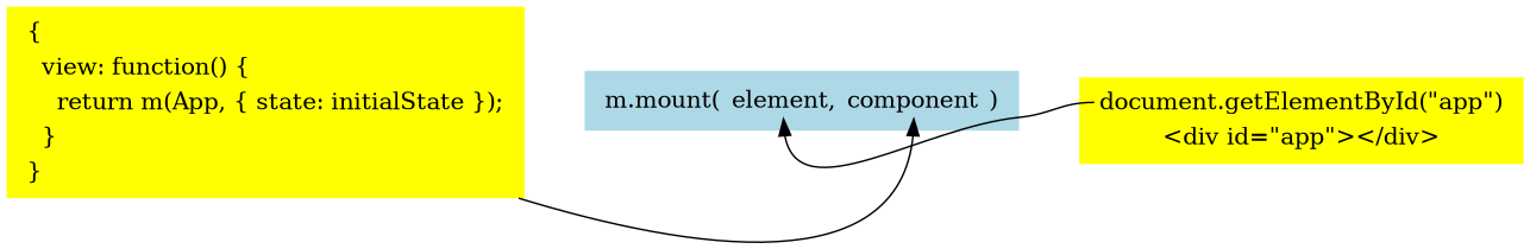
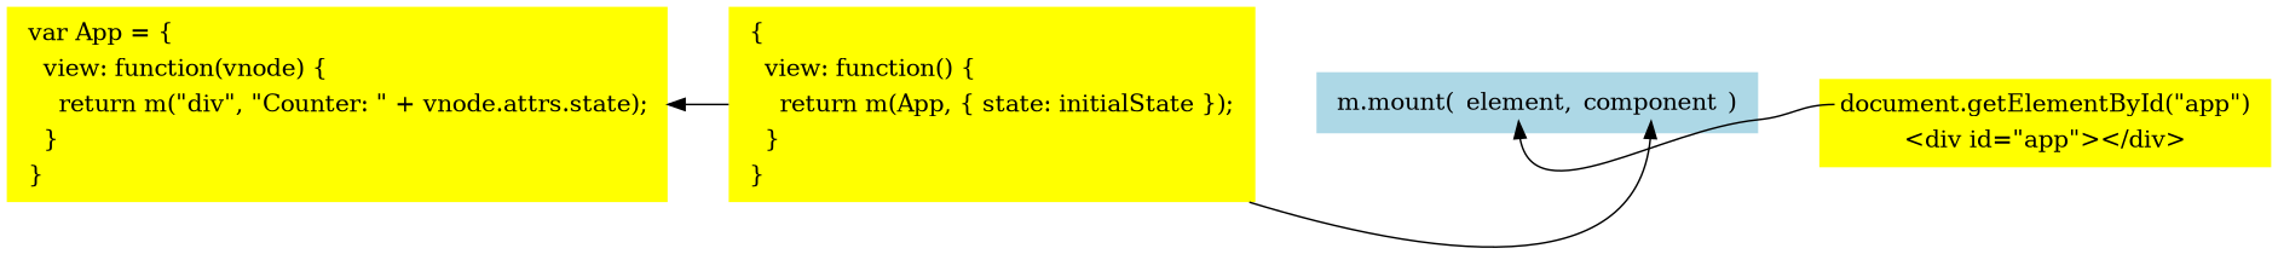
  digraph {
    rankdir=LR
    node [fillcolor=yellow shape=plaintext style=filled]
    edge [dir=back]
    n1 [fillcolor=lightblue label=<     <table border="0">       <tr>         <td>m.mount(</td>         <td port="element">element,</td>         <td port="component">component</td>         <td>)</td>       </tr>     </table>   >]
    n2 [label=<     <table border="0">       <tr>         <td port="app">document.getElementById("app")</td>       </tr>       <tr>         <td>&lt;div id="app"&gt;&lt;/div&gt;</td>       </tr>     </table>   >]
    n3 [label=<     <table border="0">       <tr>         <td port="mview" align="left">{</td>       </tr>       <tr>         <td align="left">  view: function() { </td>       </tr>       <tr>         <td align="left">    return m(App, { state: initialState });</td>       </tr>       <tr>         <td align="left">  }</td>       </tr>       <tr>         <td align="left">}</td>       </tr>     </table>   >]
+   n4 [label=<     <table border="0">       <tr>         <td port="mview" align="left">var App = {</td>       </tr>       <tr>         <td align="left">  view: function(vnode) { </td>       </tr>       <tr>         <td align="left">    return m("div", "Counter: " + vnode.attrs.state);</td>       </tr>       <tr>         <td align="left">  }</td>       </tr>       <tr>         <td align="left">}</td>       </tr>     </table>   >]
    n1 -> n2 [headport=app tailport=element]
    n3 -> n1 [headport=component dir=""]
+   n4 -> n3
  }
